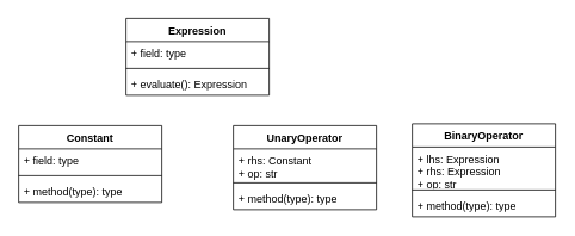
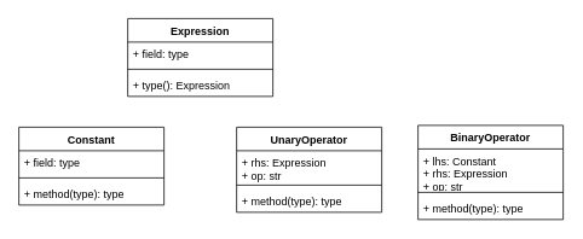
  <mxCell id="0" />
  <mxCell id="1" parent="0" />
  <mxCell id="2" value="Expression" style="swimlane;fontStyle=1;align=center;verticalAlign=top;childLayout=stackLayout;horizontal=1;startSize=26;horizontalStack=0;resizeParent=1;resizeParentMax=0;resizeLast=0;collapsible=1;marginBottom=0;whiteSpace=wrap;html=1;" vertex="1" parent="1"><mxGeometry x="140" y="20" width="160" height="86" as="geometry" /></mxCell>
  <mxCell id="3" value="+ field: type" style="text;strokeColor=none;fillColor=none;align=left;verticalAlign=top;spacingLeft=4;spacingRight=4;overflow=hidden;rotatable=0;points=[[0,0.5],[1,0.5]];portConstraint=eastwest;whiteSpace=wrap;html=1;" vertex="1" parent="2"><mxGeometry y="26" width="160" height="26" as="geometry" /></mxCell>
  <mxCell id="4" value="" style="line;strokeWidth=1;fillColor=none;align=left;verticalAlign=middle;spacingTop=-1;spacingLeft=3;spacingRight=3;rotatable=0;labelPosition=right;points=[];portConstraint=eastwest;strokeColor=inherit;" vertex="1" parent="2"><mxGeometry y="52" width="160" height="8" as="geometry" /></mxCell>
- <mxCell id="5" value="+ evaluate(): Expression" style="text;strokeColor=none;fillColor=none;align=left;verticalAlign=top;spacingLeft=4;spacingRight=4;overflow=hidden;rotatable=0;points=[[0,0.5],[1,0.5]];portConstraint=eastwest;whiteSpace=wrap;html=1;" vertex="1" parent="2"><mxGeometry y="60" width="160" height="26" as="geometry" /></mxCell>
+ <mxCell id="5" value="+ type(): Expression" style="text;strokeColor=none;fillColor=none;align=left;verticalAlign=top;spacingLeft=4;spacingRight=4;overflow=hidden;rotatable=0;points=[[0,0.5],[1,0.5]];portConstraint=eastwest;whiteSpace=wrap;html=1;" vertex="1" parent="2"><mxGeometry y="60" width="160" height="26" as="geometry" /></mxCell>
  <mxCell id="6" value="Constant" style="swimlane;fontStyle=1;align=center;verticalAlign=top;childLayout=stackLayout;horizontal=1;startSize=26;horizontalStack=0;resizeParent=1;resizeParentMax=0;resizeLast=0;collapsible=1;marginBottom=0;whiteSpace=wrap;html=1;" vertex="1" parent="1"><mxGeometry x="20" y="140" width="160" height="86" as="geometry" /></mxCell>
  <mxCell id="7" value="+ field: type" style="text;strokeColor=none;fillColor=none;align=left;verticalAlign=top;spacingLeft=4;spacingRight=4;overflow=hidden;rotatable=0;points=[[0,0.5],[1,0.5]];portConstraint=eastwest;whiteSpace=wrap;html=1;" vertex="1" parent="6"><mxGeometry y="26" width="160" height="26" as="geometry" /></mxCell>
  <mxCell id="8" value="" style="line;strokeWidth=1;fillColor=none;align=left;verticalAlign=middle;spacingTop=-1;spacingLeft=3;spacingRight=3;rotatable=0;labelPosition=right;points=[];portConstraint=eastwest;strokeColor=inherit;" vertex="1" parent="6"><mxGeometry y="52" width="160" height="8" as="geometry" /></mxCell>
  <mxCell id="9" value="+ method(type): type" style="text;strokeColor=none;fillColor=none;align=left;verticalAlign=top;spacingLeft=4;spacingRight=4;overflow=hidden;rotatable=0;points=[[0,0.5],[1,0.5]];portConstraint=eastwest;whiteSpace=wrap;html=1;" vertex="1" parent="6"><mxGeometry y="60" width="160" height="26" as="geometry" /></mxCell>
  <mxCell id="10" value="UnaryOperator" style="swimlane;fontStyle=1;align=center;verticalAlign=top;childLayout=stackLayout;horizontal=1;startSize=26;horizontalStack=0;resizeParent=1;resizeParentMax=0;resizeLast=0;collapsible=1;marginBottom=0;whiteSpace=wrap;html=1;" vertex="1" parent="1"><mxGeometry x="260" y="140" width="160" height="94" as="geometry" /></mxCell>
- <mxCell id="11" value="&lt;div&gt;+ rhs: Constant&lt;/div&gt;&lt;div&gt;+ op: str&lt;br&gt;&lt;/div&gt;" style="text;strokeColor=none;fillColor=none;align=left;verticalAlign=top;spacingLeft=4;spacingRight=4;overflow=hidden;rotatable=0;points=[[0,0.5],[1,0.5]];portConstraint=eastwest;whiteSpace=wrap;html=1;" vertex="1" parent="10"><mxGeometry y="26" width="160" height="34" as="geometry" /></mxCell>
+ <mxCell id="11" value="&lt;div&gt;+ rhs: Expression&lt;/div&gt;&lt;div&gt;+ op: str&lt;br&gt;&lt;/div&gt;" style="text;strokeColor=none;fillColor=none;align=left;verticalAlign=top;spacingLeft=4;spacingRight=4;overflow=hidden;rotatable=0;points=[[0,0.5],[1,0.5]];portConstraint=eastwest;whiteSpace=wrap;html=1;" vertex="1" parent="10"><mxGeometry y="26" width="160" height="34" as="geometry" /></mxCell>
  <mxCell id="12" value="" style="line;strokeWidth=1;fillColor=none;align=left;verticalAlign=middle;spacingTop=-1;spacingLeft=3;spacingRight=3;rotatable=0;labelPosition=right;points=[];portConstraint=eastwest;strokeColor=inherit;" vertex="1" parent="10"><mxGeometry y="60" width="160" height="8" as="geometry" /></mxCell>
  <mxCell id="13" value="+ method(type): type" style="text;strokeColor=none;fillColor=none;align=left;verticalAlign=top;spacingLeft=4;spacingRight=4;overflow=hidden;rotatable=0;points=[[0,0.5],[1,0.5]];portConstraint=eastwest;whiteSpace=wrap;html=1;" vertex="1" parent="10"><mxGeometry y="68" width="160" height="26" as="geometry" /></mxCell>
  <mxCell id="14" value="BinaryOperator" style="swimlane;fontStyle=1;align=center;verticalAlign=top;childLayout=stackLayout;horizontal=1;startSize=26;horizontalStack=0;resizeParent=1;resizeParentMax=0;resizeLast=0;collapsible=1;marginBottom=0;whiteSpace=wrap;html=1;" vertex="1" parent="1"><mxGeometry x="460" y="138" width="160" height="104" as="geometry" /></mxCell>
- <mxCell id="15" value="&lt;div&gt;+ lhs: Expression&lt;/div&gt;&lt;div&gt;+ rhs: Expression&lt;br&gt;&lt;/div&gt;&lt;div&gt;+ op: str&lt;br&gt;&lt;/div&gt;" style="text;strokeColor=none;fillColor=none;align=left;verticalAlign=top;spacingLeft=4;spacingRight=4;overflow=hidden;rotatable=0;points=[[0,0.5],[1,0.5]];portConstraint=eastwest;whiteSpace=wrap;html=1;" vertex="1" parent="14"><mxGeometry y="26" width="160" height="44" as="geometry" /></mxCell>
+ <mxCell id="15" value="&lt;div&gt;+ lhs: Constant&lt;/div&gt;&lt;div&gt;+ rhs: Expression&lt;br&gt;&lt;/div&gt;&lt;div&gt;+ op: str&lt;br&gt;&lt;/div&gt;" style="text;strokeColor=none;fillColor=none;align=left;verticalAlign=top;spacingLeft=4;spacingRight=4;overflow=hidden;rotatable=0;points=[[0,0.5],[1,0.5]];portConstraint=eastwest;whiteSpace=wrap;html=1;" vertex="1" parent="14"><mxGeometry y="26" width="160" height="44" as="geometry" /></mxCell>
  <mxCell id="16" value="" style="line;strokeWidth=1;fillColor=none;align=left;verticalAlign=middle;spacingTop=-1;spacingLeft=3;spacingRight=3;rotatable=0;labelPosition=right;points=[];portConstraint=eastwest;strokeColor=inherit;" vertex="1" parent="14"><mxGeometry y="70" width="160" height="8" as="geometry" /></mxCell>
  <mxCell id="17" value="+ method(type): type" style="text;strokeColor=none;fillColor=none;align=left;verticalAlign=top;spacingLeft=4;spacingRight=4;overflow=hidden;rotatable=0;points=[[0,0.5],[1,0.5]];portConstraint=eastwest;whiteSpace=wrap;html=1;" vertex="1" parent="14"><mxGeometry y="78" width="160" height="26" as="geometry" /></mxCell>
